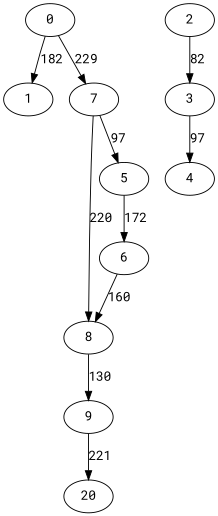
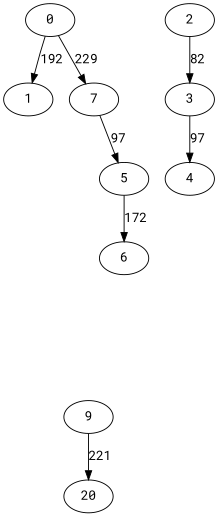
  digraph {
    fontname="Roboto Mono"
    node [fontname="Roboto Mono"]
    edge [fontname="Roboto Mono"]
    0
    1
    7
-   8
    5
    2
    3
    9
    4
    6
    n11 [label=20]
-   0 -> 1 [label=182]
+   0 -> 1 [label=192]
    0 -> 7 [label=229]
-   7 -> 8 [label=220]
    7 -> 5 [label=97]
-   8 -> 9 [label=130]
    5 -> 6 [label=172]
    2 -> 3 [label=82]
    3 -> 4 [label=97]
    9 -> n11 [label=221]
-   6 -> 8 [label=160]
  }
